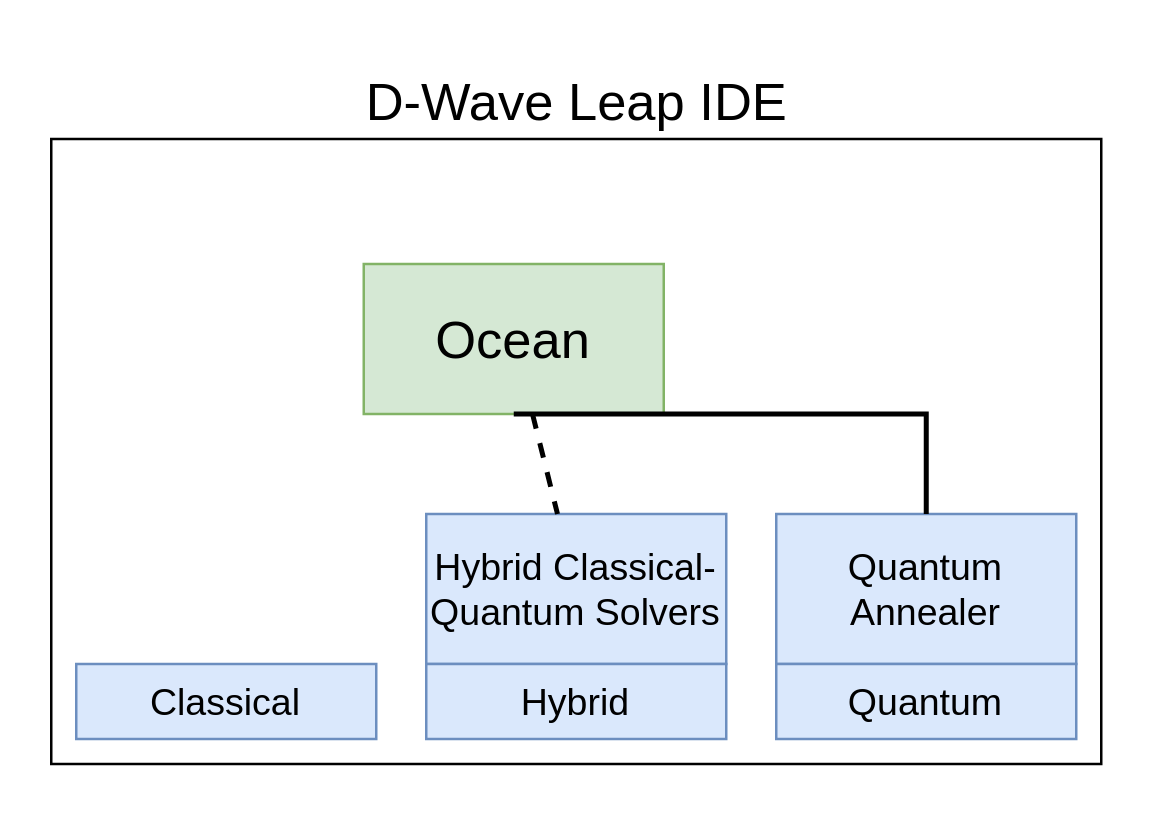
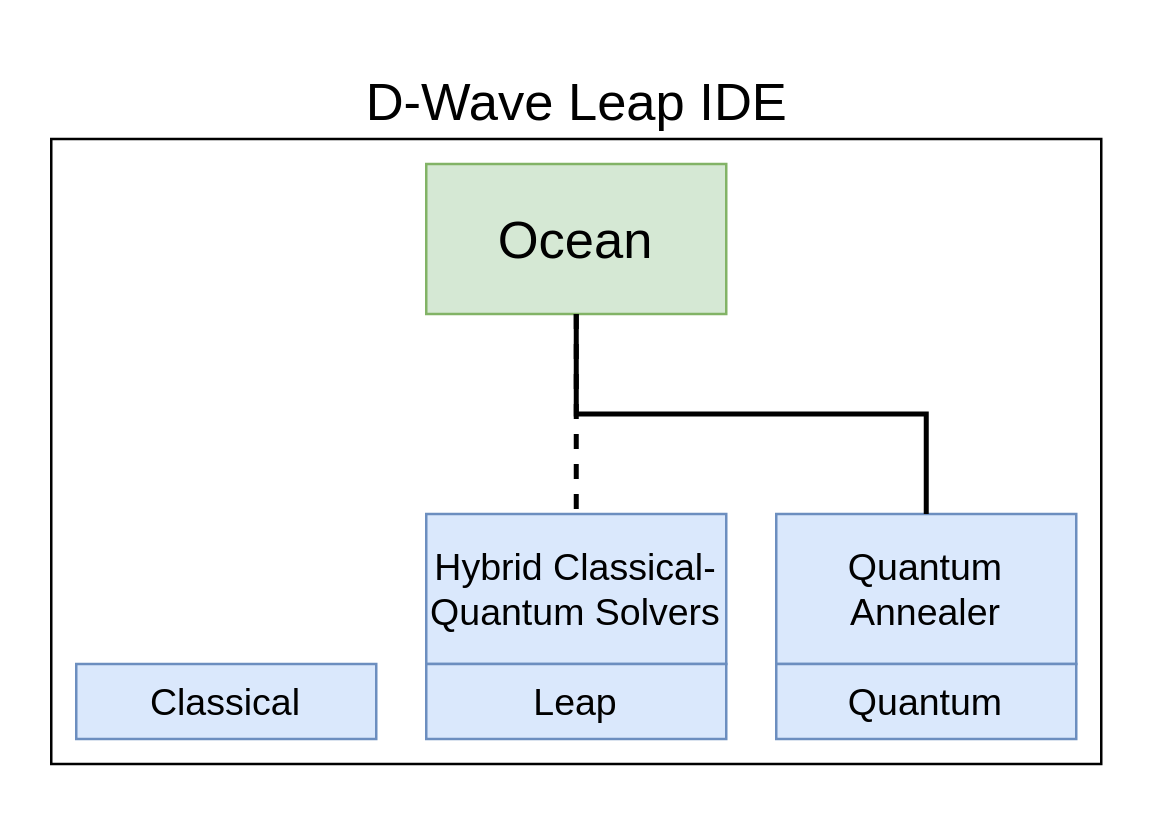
  <mxCell id="0" />
  <mxCell id="1" parent="0" />
  <mxCell id="2" value="" style="group" vertex="1" connectable="0" parent="1"><mxGeometry x="20" y="20" width="420" height="285" as="geometry" /></mxCell>
- <mxCell id="3" value="&lt;font style=&quot;font-size: 21px;&quot;&gt;Ocean&lt;/font&gt;" style="rounded=0;whiteSpace=wrap;html=1;fillColor=#d5e8d4;strokeColor=#82b366;" vertex="1" parent="2"><mxGeometry x="125" y="85" width="120" height="60" as="geometry" /></mxCell>
+ <mxCell id="3" value="&lt;font style=&quot;font-size: 21px;&quot;&gt;Ocean&lt;/font&gt;" style="rounded=0;whiteSpace=wrap;html=1;fillColor=#d5e8d4;strokeColor=#82b366;" vertex="1" parent="2"><mxGeometry x="150" y="45" width="120" height="60" as="geometry" /></mxCell>
  <mxCell id="4" value="&lt;font style=&quot;font-size: 15px;&quot;&gt;Hybrid Classical-Quantum Solvers&lt;/font&gt;" style="rounded=0;whiteSpace=wrap;html=1;fillColor=#dae8fc;strokeColor=#6c8ebf;" vertex="1" parent="2"><mxGeometry x="150" y="185" width="120" height="60" as="geometry" /></mxCell>
  <mxCell id="5" value="" style="edgeStyle=none;html=1;fontSize=21;endArrow=none;endFill=0;strokeWidth=2;dashed=1;" edge="1" parent="2" source="3" target="4"><mxGeometry relative="1" as="geometry" /></mxCell>
  <mxCell id="6" value="&lt;font style=&quot;font-size: 15px;&quot;&gt;Quantum Annealer&lt;/font&gt;" style="whiteSpace=wrap;html=1;rounded=0;fillColor=#dae8fc;strokeColor=#6c8ebf;" vertex="1" parent="2"><mxGeometry x="290" y="185" width="120" height="60" as="geometry" /></mxCell>
  <mxCell id="7" style="edgeStyle=none;html=1;exitX=0.5;exitY=1;exitDx=0;exitDy=0;entryX=0.5;entryY=0;entryDx=0;entryDy=0;fontSize=21;endArrow=none;endFill=0;rounded=0;strokeWidth=2;" edge="1" parent="2" source="3" target="6"><mxGeometry relative="1" as="geometry"><Array as="points"><mxPoint x="210" y="145" /><mxPoint x="350" y="145" /></Array></mxGeometry></mxCell>
  <mxCell id="8" value="&lt;font style=&quot;font-size: 15px;&quot;&gt;Classical&lt;/font&gt;" style="rounded=0;whiteSpace=wrap;html=1;fillColor=#dae8fc;strokeColor=#6c8ebf;" vertex="1" parent="2"><mxGeometry x="10" y="245" width="120" height="30" as="geometry" /></mxCell>
- <mxCell id="9" value="&lt;font style=&quot;font-size: 15px;&quot;&gt;Hybrid&lt;/font&gt;" style="rounded=0;whiteSpace=wrap;html=1;fillColor=#dae8fc;strokeColor=#6c8ebf;" vertex="1" parent="2"><mxGeometry x="150" y="245" width="120" height="30" as="geometry" /></mxCell>
+ <mxCell id="9" value="&lt;font style=&quot;font-size: 15px;&quot;&gt;Leap&lt;/font&gt;" style="rounded=0;whiteSpace=wrap;html=1;fillColor=#dae8fc;strokeColor=#6c8ebf;" vertex="1" parent="2"><mxGeometry x="150" y="245" width="120" height="30" as="geometry" /></mxCell>
  <mxCell id="10" value="&lt;font style=&quot;font-size: 15px;&quot;&gt;Quantum&lt;/font&gt;" style="rounded=0;whiteSpace=wrap;html=1;fillColor=#dae8fc;strokeColor=#6c8ebf;" vertex="1" parent="2"><mxGeometry x="290" y="245" width="120" height="30" as="geometry" /></mxCell>
  <mxCell id="11" value="" style="rounded=0;whiteSpace=wrap;html=1;fontSize=21;fillStyle=auto;fillColor=none;" vertex="1" parent="2"><mxGeometry y="35" width="420" height="250" as="geometry" /></mxCell>
  <mxCell id="12" value="D-Wave Leap IDE" style="text;html=1;align=center;verticalAlign=middle;resizable=0;points=[];autosize=1;strokeColor=none;fillColor=none;fontSize=21;" vertex="1" parent="2"><mxGeometry x="115" width="190" height="40" as="geometry" /></mxCell>
